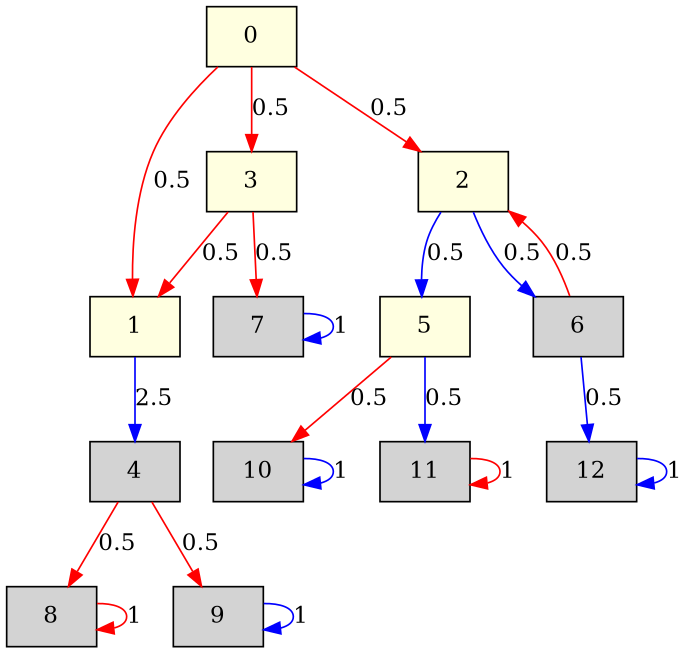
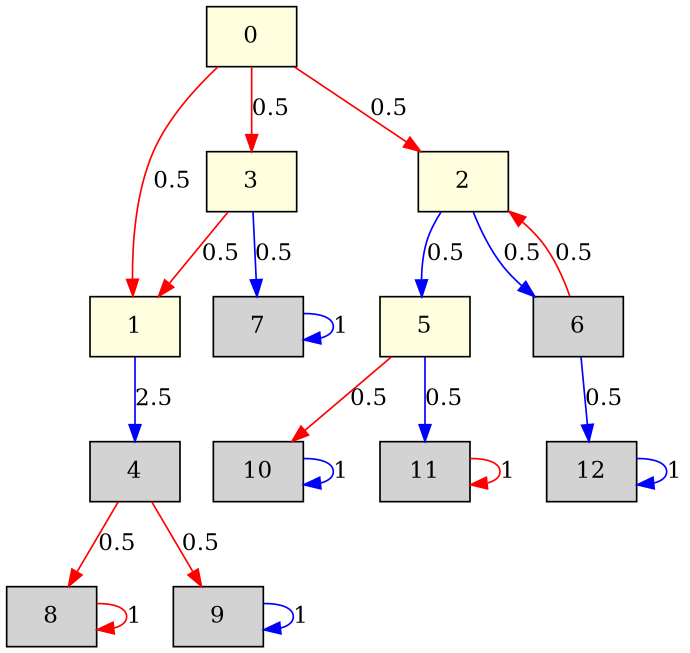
  digraph {
    node [fillcolor=lightgrey shape=box style=filled]
    edge [color=red]
    n1 [fillcolor=lightyellow label=0]
    n2 [fillcolor=lightyellow label=1]
    n3 [fillcolor=lightyellow label=2]
    n4 [fillcolor=lightyellow label=3]
    n5 [label=4]
    n6 [fillcolor=lightyellow label=5]
    n7 [label=6]
    n8 [label=7]
    n9 [label=8]
    n10 [label=9]
    n11 [label=10]
    n12 [label=11]
    n13 [label=12]
    n1 -> n2 [label=0.5]
    n1 -> n3 [label=0.5]
    n1 -> n4 [label=0.5]
    n2 -> n5 [color=blue label=2.5]
    n3 -> n6 [color=blue label=0.5]
    n3 -> n7 [color=blue label=0.5]
    n4 -> n2 [label=0.5]
-   n4 -> n8 [label=0.5]
+   n4 -> n8 [color=blue label=0.5]
    n5 -> n9 [label=0.5]
    n5 -> n10 [label=0.5]
    n6 -> n11 [label=0.5]
    n6 -> n12 [color=blue label=0.5]
    n7 -> n3 [label=0.5]
    n7 -> n13 [color=blue label=0.5]
    n8 -> n8 [color=blue label=1]
    n9 -> n9 [label=1]
    n10 -> n10 [color=blue label=1]
    n11 -> n11 [color=blue label=1]
    n12 -> n12 [label=1]
    n13 -> n13 [color=blue label=1]
  }
